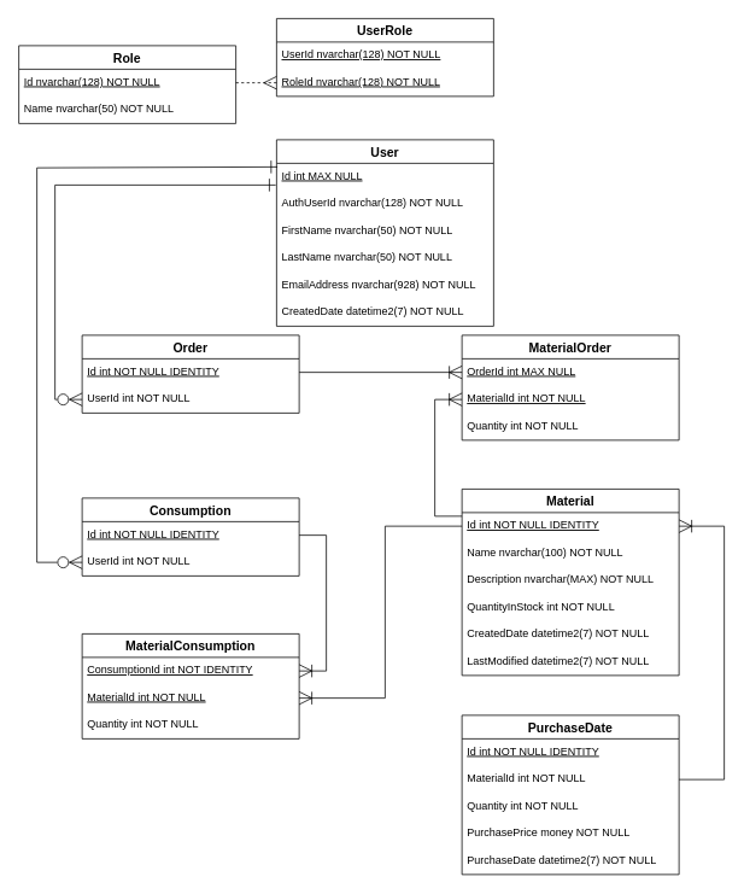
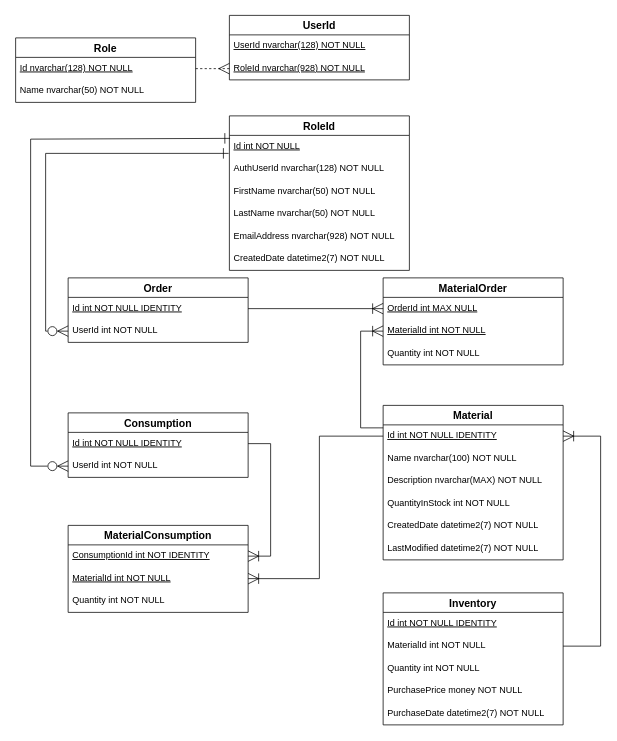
  <mxCell id="0" />
  <mxCell id="1" parent="0" />
- <mxCell id="2" value="User" style="swimlane;fontStyle=1;childLayout=stackLayout;horizontal=1;startSize=26;horizontalStack=0;resizeParent=1;resizeParentMax=0;resizeLast=0;collapsible=1;marginBottom=0;align=center;fontSize=14;" parent="1" vertex="1"><mxGeometry x="305" y="154" width="240" height="206" as="geometry" /></mxCell>
- <mxCell id="3" value="Id int MAX NULL" style="text;strokeColor=none;fillColor=none;spacingLeft=4;spacingRight=4;overflow=hidden;rotatable=0;points=[[0,0.5],[1,0.5]];portConstraint=eastwest;fontSize=12;fontStyle=4" parent="2" vertex="1"><mxGeometry y="26" width="240" height="30" as="geometry" /></mxCell>
+ <mxCell id="2" value="RoleId" style="swimlane;fontStyle=1;childLayout=stackLayout;horizontal=1;startSize=26;horizontalStack=0;resizeParent=1;resizeParentMax=0;resizeLast=0;collapsible=1;marginBottom=0;align=center;fontSize=14;" parent="1" vertex="1"><mxGeometry x="305" y="154" width="240" height="206" as="geometry" /></mxCell>
+ <mxCell id="3" value="Id int NOT NULL" style="text;strokeColor=none;fillColor=none;spacingLeft=4;spacingRight=4;overflow=hidden;rotatable=0;points=[[0,0.5],[1,0.5]];portConstraint=eastwest;fontSize=12;fontStyle=4" parent="2" vertex="1"><mxGeometry y="26" width="240" height="30" as="geometry" /></mxCell>
  <mxCell id="4" value="AuthUserId nvarchar(128) NOT NULL" style="text;strokeColor=none;fillColor=none;spacingLeft=4;spacingRight=4;overflow=hidden;rotatable=0;points=[[0,0.5],[1,0.5]];portConstraint=eastwest;fontSize=12;" vertex="1" parent="2"><mxGeometry y="56" width="240" height="30" as="geometry" /></mxCell>
  <mxCell id="5" value="FirstName nvarchar(50) NOT NULL" style="text;strokeColor=none;fillColor=none;spacingLeft=4;spacingRight=4;overflow=hidden;rotatable=0;points=[[0,0.5],[1,0.5]];portConstraint=eastwest;fontSize=12;" parent="2" vertex="1"><mxGeometry y="86" width="240" height="30" as="geometry" /></mxCell>
  <mxCell id="6" value="LastName nvarchar(50) NOT NULL" style="text;strokeColor=none;fillColor=none;spacingLeft=4;spacingRight=4;overflow=hidden;rotatable=0;points=[[0,0.5],[1,0.5]];portConstraint=eastwest;fontSize=12;" parent="2" vertex="1"><mxGeometry y="116" width="240" height="30" as="geometry" /></mxCell>
  <mxCell id="7" value="EmailAddress nvarchar(928) NOT NULL" style="text;strokeColor=none;fillColor=none;spacingLeft=4;spacingRight=4;overflow=hidden;rotatable=0;points=[[0,0.5],[1,0.5]];portConstraint=eastwest;fontSize=12;" parent="2" vertex="1"><mxGeometry y="146" width="240" height="30" as="geometry" /></mxCell>
  <mxCell id="8" value="CreatedDate datetime2(7) NOT NULL" style="text;strokeColor=none;fillColor=none;spacingLeft=4;spacingRight=4;overflow=hidden;rotatable=0;points=[[0,0.5],[1,0.5]];portConstraint=eastwest;fontSize=12;" parent="2" vertex="1"><mxGeometry y="176" width="240" height="30" as="geometry" /></mxCell>
  <mxCell id="9" value="Material" style="swimlane;fontStyle=1;childLayout=stackLayout;horizontal=1;startSize=26;horizontalStack=0;resizeParent=1;resizeParentMax=0;resizeLast=0;collapsible=1;marginBottom=0;align=center;fontSize=14;" parent="1" vertex="1"><mxGeometry x="510" y="540" width="240" height="206" as="geometry" /></mxCell>
  <mxCell id="10" value="Id int NOT NULL IDENTITY" style="text;strokeColor=none;fillColor=none;spacingLeft=4;spacingRight=4;overflow=hidden;rotatable=0;points=[[0,0.5],[1,0.5]];portConstraint=eastwest;fontSize=12;fontStyle=4" parent="9" vertex="1"><mxGeometry y="26" width="240" height="30" as="geometry" /></mxCell>
  <mxCell id="11" value="Name nvarchar(100) NOT NULL" style="text;strokeColor=none;fillColor=none;spacingLeft=4;spacingRight=4;overflow=hidden;rotatable=0;points=[[0,0.5],[1,0.5]];portConstraint=eastwest;fontSize=12;" parent="9" vertex="1"><mxGeometry y="56" width="240" height="30" as="geometry" /></mxCell>
  <mxCell id="12" value="Description nvarchar(MAX) NOT NULL" style="text;strokeColor=none;fillColor=none;spacingLeft=4;spacingRight=4;overflow=hidden;rotatable=0;points=[[0,0.5],[1,0.5]];portConstraint=eastwest;fontSize=12;" parent="9" vertex="1"><mxGeometry y="86" width="240" height="30" as="geometry" /></mxCell>
  <mxCell id="13" value="QuantityInStock int NOT NULL" style="text;strokeColor=none;fillColor=none;spacingLeft=4;spacingRight=4;overflow=hidden;rotatable=0;points=[[0,0.5],[1,0.5]];portConstraint=eastwest;fontSize=12;fontStyle=0" parent="9" vertex="1"><mxGeometry y="116" width="240" height="30" as="geometry" /></mxCell>
  <mxCell id="14" value="CreatedDate datetime2(7) NOT NULL" style="text;strokeColor=none;fillColor=none;spacingLeft=4;spacingRight=4;overflow=hidden;rotatable=0;points=[[0,0.5],[1,0.5]];portConstraint=eastwest;fontSize=12;" parent="9" vertex="1"><mxGeometry y="146" width="240" height="30" as="geometry" /></mxCell>
  <mxCell id="15" value="LastModified datetime2(7) NOT NULL" style="text;strokeColor=none;fillColor=none;spacingLeft=4;spacingRight=4;overflow=hidden;rotatable=0;points=[[0,0.5],[1,0.5]];portConstraint=eastwest;fontSize=12;" parent="9" vertex="1"><mxGeometry y="176" width="240" height="30" as="geometry" /></mxCell>
- <mxCell id="16" value="PurchaseDate" style="swimlane;fontStyle=1;childLayout=stackLayout;horizontal=1;startSize=26;horizontalStack=0;resizeParent=1;resizeParentMax=0;resizeLast=0;collapsible=1;marginBottom=0;align=center;fontSize=14;" parent="1" vertex="1"><mxGeometry x="510" y="790" width="240" height="176" as="geometry" /></mxCell>
+ <mxCell id="16" value="Inventory" style="swimlane;fontStyle=1;childLayout=stackLayout;horizontal=1;startSize=26;horizontalStack=0;resizeParent=1;resizeParentMax=0;resizeLast=0;collapsible=1;marginBottom=0;align=center;fontSize=14;" parent="1" vertex="1"><mxGeometry x="510" y="790" width="240" height="176" as="geometry" /></mxCell>
  <mxCell id="17" value="Id int NOT NULL IDENTITY" style="text;strokeColor=none;fillColor=none;spacingLeft=4;spacingRight=4;overflow=hidden;rotatable=0;points=[[0,0.5],[1,0.5]];portConstraint=eastwest;fontSize=12;fontStyle=4" parent="16" vertex="1"><mxGeometry y="26" width="240" height="30" as="geometry" /></mxCell>
  <mxCell id="18" value="MaterialId int NOT NULL" style="text;strokeColor=none;fillColor=none;spacingLeft=4;spacingRight=4;overflow=hidden;rotatable=0;points=[[0,0.5],[1,0.5]];portConstraint=eastwest;fontSize=12;" parent="16" vertex="1"><mxGeometry y="56" width="240" height="30" as="geometry" /></mxCell>
  <mxCell id="19" value="Quantity int NOT NULL" style="text;strokeColor=none;fillColor=none;spacingLeft=4;spacingRight=4;overflow=hidden;rotatable=0;points=[[0,0.5],[1,0.5]];portConstraint=eastwest;fontSize=12;" parent="16" vertex="1"><mxGeometry y="86" width="240" height="30" as="geometry" /></mxCell>
  <mxCell id="20" value="PurchasePrice money NOT NULL" style="text;strokeColor=none;fillColor=none;spacingLeft=4;spacingRight=4;overflow=hidden;rotatable=0;points=[[0,0.5],[1,0.5]];portConstraint=eastwest;fontSize=12;" parent="16" vertex="1"><mxGeometry y="116" width="240" height="30" as="geometry" /></mxCell>
  <mxCell id="21" value="PurchaseDate datetime2(7) NOT NULL" style="text;strokeColor=none;fillColor=none;spacingLeft=4;spacingRight=4;overflow=hidden;rotatable=0;points=[[0,0.5],[1,0.5]];portConstraint=eastwest;fontSize=12;" parent="16" vertex="1"><mxGeometry y="146" width="240" height="30" as="geometry" /></mxCell>
  <mxCell id="22" value="Role" style="swimlane;fontStyle=1;childLayout=stackLayout;horizontal=1;startSize=26;horizontalStack=0;resizeParent=1;resizeParentMax=0;resizeLast=0;collapsible=1;marginBottom=0;align=center;fontSize=14;" parent="1" vertex="1"><mxGeometry x="20" y="50" width="240" height="86" as="geometry" /></mxCell>
  <mxCell id="23" value="Id nvarchar(128) NOT NULL" style="text;strokeColor=none;fillColor=none;spacingLeft=4;spacingRight=4;overflow=hidden;rotatable=0;points=[[0,0.5],[1,0.5]];portConstraint=eastwest;fontSize=12;fontStyle=4" parent="22" vertex="1"><mxGeometry y="26" width="240" height="30" as="geometry" /></mxCell>
  <mxCell id="24" value="Name nvarchar(50) NOT NULL" style="text;strokeColor=none;fillColor=none;spacingLeft=4;spacingRight=4;overflow=hidden;rotatable=0;points=[[0,0.5],[1,0.5]];portConstraint=eastwest;fontSize=12;" parent="22" vertex="1"><mxGeometry y="56" width="240" height="30" as="geometry" /></mxCell>
- <mxCell id="25" value="UserRole" style="swimlane;fontStyle=1;childLayout=stackLayout;horizontal=1;startSize=26;horizontalStack=0;resizeParent=1;resizeParentMax=0;resizeLast=0;collapsible=1;marginBottom=0;align=center;fontSize=14;" parent="1" vertex="1"><mxGeometry x="305" y="20" width="240" height="86" as="geometry" /></mxCell>
+ <mxCell id="25" value="UserId" style="swimlane;fontStyle=1;childLayout=stackLayout;horizontal=1;startSize=26;horizontalStack=0;resizeParent=1;resizeParentMax=0;resizeLast=0;collapsible=1;marginBottom=0;align=center;fontSize=14;" parent="1" vertex="1"><mxGeometry x="305" y="20" width="240" height="86" as="geometry" /></mxCell>
  <mxCell id="26" value="UserId nvarchar(128) NOT NULL" style="text;strokeColor=none;fillColor=none;spacingLeft=4;spacingRight=4;overflow=hidden;rotatable=0;points=[[0,0.5],[1,0.5]];portConstraint=eastwest;fontSize=12;fontStyle=4" parent="25" vertex="1"><mxGeometry y="26" width="240" height="30" as="geometry" /></mxCell>
- <mxCell id="27" value="RoleId nvarchar(128) NOT NULL" style="text;strokeColor=none;fillColor=none;spacingLeft=4;spacingRight=4;overflow=hidden;rotatable=0;points=[[0,0.5],[1,0.5]];portConstraint=eastwest;fontSize=12;fontStyle=4" parent="25" vertex="1"><mxGeometry y="56" width="240" height="30" as="geometry" /></mxCell>
+ <mxCell id="27" value="RoleId nvarchar(928) NOT NULL" style="text;strokeColor=none;fillColor=none;spacingLeft=4;spacingRight=4;overflow=hidden;rotatable=0;points=[[0,0.5],[1,0.5]];portConstraint=eastwest;fontSize=12;fontStyle=4" parent="25" vertex="1"><mxGeometry y="56" width="240" height="30" as="geometry" /></mxCell>
  <mxCell id="28" value="Order" style="swimlane;fontStyle=1;childLayout=stackLayout;horizontal=1;startSize=26;horizontalStack=0;resizeParent=1;resizeParentMax=0;resizeLast=0;collapsible=1;marginBottom=0;align=center;fontSize=14;" parent="1" vertex="1"><mxGeometry x="90" y="370" width="240" height="86" as="geometry" /></mxCell>
  <mxCell id="29" value="Id int NOT NULL IDENTITY" style="text;strokeColor=none;fillColor=none;spacingLeft=4;spacingRight=4;overflow=hidden;rotatable=0;points=[[0,0.5],[1,0.5]];portConstraint=eastwest;fontSize=12;fontStyle=4" parent="28" vertex="1"><mxGeometry y="26" width="240" height="30" as="geometry" /></mxCell>
  <mxCell id="30" value="UserId int NOT NULL" style="text;strokeColor=none;fillColor=none;spacingLeft=4;spacingRight=4;overflow=hidden;rotatable=0;points=[[0,0.5],[1,0.5]];portConstraint=eastwest;fontSize=12;" parent="28" vertex="1"><mxGeometry y="56" width="240" height="30" as="geometry" /></mxCell>
  <mxCell id="31" value="MaterialOrder" style="swimlane;fontStyle=1;childLayout=stackLayout;horizontal=1;startSize=26;horizontalStack=0;resizeParent=1;resizeParentMax=0;resizeLast=0;collapsible=1;marginBottom=0;align=center;fontSize=14;" parent="1" vertex="1"><mxGeometry x="510" y="370" width="240" height="116" as="geometry" /></mxCell>
  <mxCell id="32" value="OrderId int MAX NULL" style="text;strokeColor=none;fillColor=none;spacingLeft=4;spacingRight=4;overflow=hidden;rotatable=0;points=[[0,0.5],[1,0.5]];portConstraint=eastwest;fontSize=12;fontStyle=4" parent="31" vertex="1"><mxGeometry y="26" width="240" height="30" as="geometry" /></mxCell>
  <mxCell id="33" value="MaterialId int NOT NULL" style="text;strokeColor=none;fillColor=none;spacingLeft=4;spacingRight=4;overflow=hidden;rotatable=0;points=[[0,0.5],[1,0.5]];portConstraint=eastwest;fontSize=12;fontStyle=4" parent="31" vertex="1"><mxGeometry y="56" width="240" height="30" as="geometry" /></mxCell>
  <mxCell id="34" value="Quantity int NOT NULL" style="text;strokeColor=none;fillColor=none;spacingLeft=4;spacingRight=4;overflow=hidden;rotatable=0;points=[[0,0.5],[1,0.5]];portConstraint=eastwest;fontSize=12;fontStyle=0" parent="31" vertex="1"><mxGeometry y="86" width="240" height="30" as="geometry" /></mxCell>
  <mxCell id="35" style="edgeStyle=orthogonalEdgeStyle;rounded=0;orthogonalLoop=1;jettySize=auto;html=1;exitX=1;exitY=0.5;exitDx=0;exitDy=0;entryX=0;entryY=0.5;entryDx=0;entryDy=0;endArrow=ERmany;endFill=0;endSize=12;dashed=1;" parent="1" source="23" target="27" edge="1"><mxGeometry relative="1" as="geometry" /></mxCell>
  <mxCell id="36" style="edgeStyle=orthogonalEdgeStyle;rounded=0;orthogonalLoop=1;jettySize=auto;html=1;exitX=0;exitY=0.5;exitDx=0;exitDy=0;entryX=-0.004;entryY=0.8;entryDx=0;entryDy=0;endArrow=ERone;endFill=0;endSize=12;entryPerimeter=0;startArrow=ERzeroToMany;startFill=0;startSize=12;" parent="1" source="30" target="3" edge="1"><mxGeometry relative="1" as="geometry" /></mxCell>
  <mxCell id="37" style="edgeStyle=orthogonalEdgeStyle;rounded=0;orthogonalLoop=1;jettySize=auto;html=1;exitX=1;exitY=0.5;exitDx=0;exitDy=0;entryX=0;entryY=0.5;entryDx=0;entryDy=0;endArrow=ERoneToMany;endFill=0;endSize=12;" parent="1" source="29" target="32" edge="1"><mxGeometry relative="1" as="geometry" /></mxCell>
  <mxCell id="38" style="edgeStyle=orthogonalEdgeStyle;rounded=0;orthogonalLoop=1;jettySize=auto;html=1;exitX=0;exitY=0.5;exitDx=0;exitDy=0;entryX=0;entryY=0.133;entryDx=0;entryDy=0;endArrow=none;endFill=0;entryPerimeter=0;startArrow=ERoneToMany;startFill=0;startSize=12;" parent="1" source="33" target="10" edge="1"><mxGeometry relative="1" as="geometry" /></mxCell>
  <mxCell id="39" style="edgeStyle=orthogonalEdgeStyle;rounded=0;orthogonalLoop=1;jettySize=auto;html=1;exitX=1;exitY=0.5;exitDx=0;exitDy=0;entryX=1;entryY=0.5;entryDx=0;entryDy=0;endArrow=none;endFill=0;startArrow=ERoneToMany;startFill=0;startSize=12;" parent="1" source="10" target="18" edge="1"><mxGeometry relative="1" as="geometry"><Array as="points"><mxPoint x="800" y="581" /><mxPoint x="800" y="861" /></Array></mxGeometry></mxCell>
  <mxCell id="40" value="Consumption" style="swimlane;fontStyle=1;childLayout=stackLayout;horizontal=1;startSize=26;horizontalStack=0;resizeParent=1;resizeParentMax=0;resizeLast=0;collapsible=1;marginBottom=0;align=center;fontSize=14;" parent="1" vertex="1"><mxGeometry x="90" y="550" width="240" height="86" as="geometry" /></mxCell>
  <mxCell id="41" value="Id int NOT NULL IDENTITY" style="text;strokeColor=none;fillColor=none;spacingLeft=4;spacingRight=4;overflow=hidden;rotatable=0;points=[[0,0.5],[1,0.5]];portConstraint=eastwest;fontSize=12;fontStyle=4" parent="40" vertex="1"><mxGeometry y="26" width="240" height="30" as="geometry" /></mxCell>
  <mxCell id="42" value="UserId int NOT NULL" style="text;strokeColor=none;fillColor=none;spacingLeft=4;spacingRight=4;overflow=hidden;rotatable=0;points=[[0,0.5],[1,0.5]];portConstraint=eastwest;fontSize=12;" parent="40" vertex="1"><mxGeometry y="56" width="240" height="30" as="geometry" /></mxCell>
  <mxCell id="43" value="MaterialConsumption" style="swimlane;fontStyle=1;childLayout=stackLayout;horizontal=1;startSize=26;horizontalStack=0;resizeParent=1;resizeParentMax=0;resizeLast=0;collapsible=1;marginBottom=0;align=center;fontSize=14;" parent="1" vertex="1"><mxGeometry x="90" y="700" width="240" height="116" as="geometry" /></mxCell>
  <mxCell id="44" value="ConsumptionId int NOT IDENTITY" style="text;strokeColor=none;fillColor=none;spacingLeft=4;spacingRight=4;overflow=hidden;rotatable=0;points=[[0,0.5],[1,0.5]];portConstraint=eastwest;fontSize=12;fontStyle=4" parent="43" vertex="1"><mxGeometry y="26" width="240" height="30" as="geometry" /></mxCell>
  <mxCell id="45" value="MaterialId int NOT NULL" style="text;strokeColor=none;fillColor=none;spacingLeft=4;spacingRight=4;overflow=hidden;rotatable=0;points=[[0,0.5],[1,0.5]];portConstraint=eastwest;fontSize=12;fontStyle=4" parent="43" vertex="1"><mxGeometry y="56" width="240" height="30" as="geometry" /></mxCell>
  <mxCell id="46" value="Quantity int NOT NULL" style="text;strokeColor=none;fillColor=none;spacingLeft=4;spacingRight=4;overflow=hidden;rotatable=0;points=[[0,0.5],[1,0.5]];portConstraint=eastwest;fontSize=12;fontStyle=0" parent="43" vertex="1"><mxGeometry y="86" width="240" height="30" as="geometry" /></mxCell>
  <mxCell id="47" style="edgeStyle=orthogonalEdgeStyle;rounded=0;orthogonalLoop=1;jettySize=auto;html=1;exitX=0;exitY=0.5;exitDx=0;exitDy=0;endArrow=ERone;endFill=0;startArrow=ERzeroToMany;startFill=0;endSize=12;startSize=12;entryX=0.004;entryY=0.133;entryDx=0;entryDy=0;entryPerimeter=0;" parent="1" source="42" target="3" edge="1"><mxGeometry relative="1" as="geometry"><mxPoint x="300" y="185" as="targetPoint" /><Array as="points"><mxPoint x="40" y="621" /><mxPoint x="40" y="185" /></Array></mxGeometry></mxCell>
  <mxCell id="48" style="edgeStyle=orthogonalEdgeStyle;rounded=0;orthogonalLoop=1;jettySize=auto;html=1;exitX=0;exitY=0.5;exitDx=0;exitDy=0;entryX=1;entryY=0.5;entryDx=0;entryDy=0;endArrow=ERoneToMany;endFill=0;startArrow=none;startFill=0;endSize=12;" parent="1" source="10" target="45" edge="1"><mxGeometry relative="1" as="geometry" /></mxCell>
  <mxCell id="49" style="edgeStyle=orthogonalEdgeStyle;rounded=0;orthogonalLoop=1;jettySize=auto;html=1;exitX=1;exitY=0.5;exitDx=0;exitDy=0;entryX=1;entryY=0.5;entryDx=0;entryDy=0;endArrow=none;endFill=0;startArrow=ERoneToMany;startFill=0;startSize=12;" parent="1" source="44" target="41" edge="1"><mxGeometry relative="1" as="geometry" /></mxCell>
